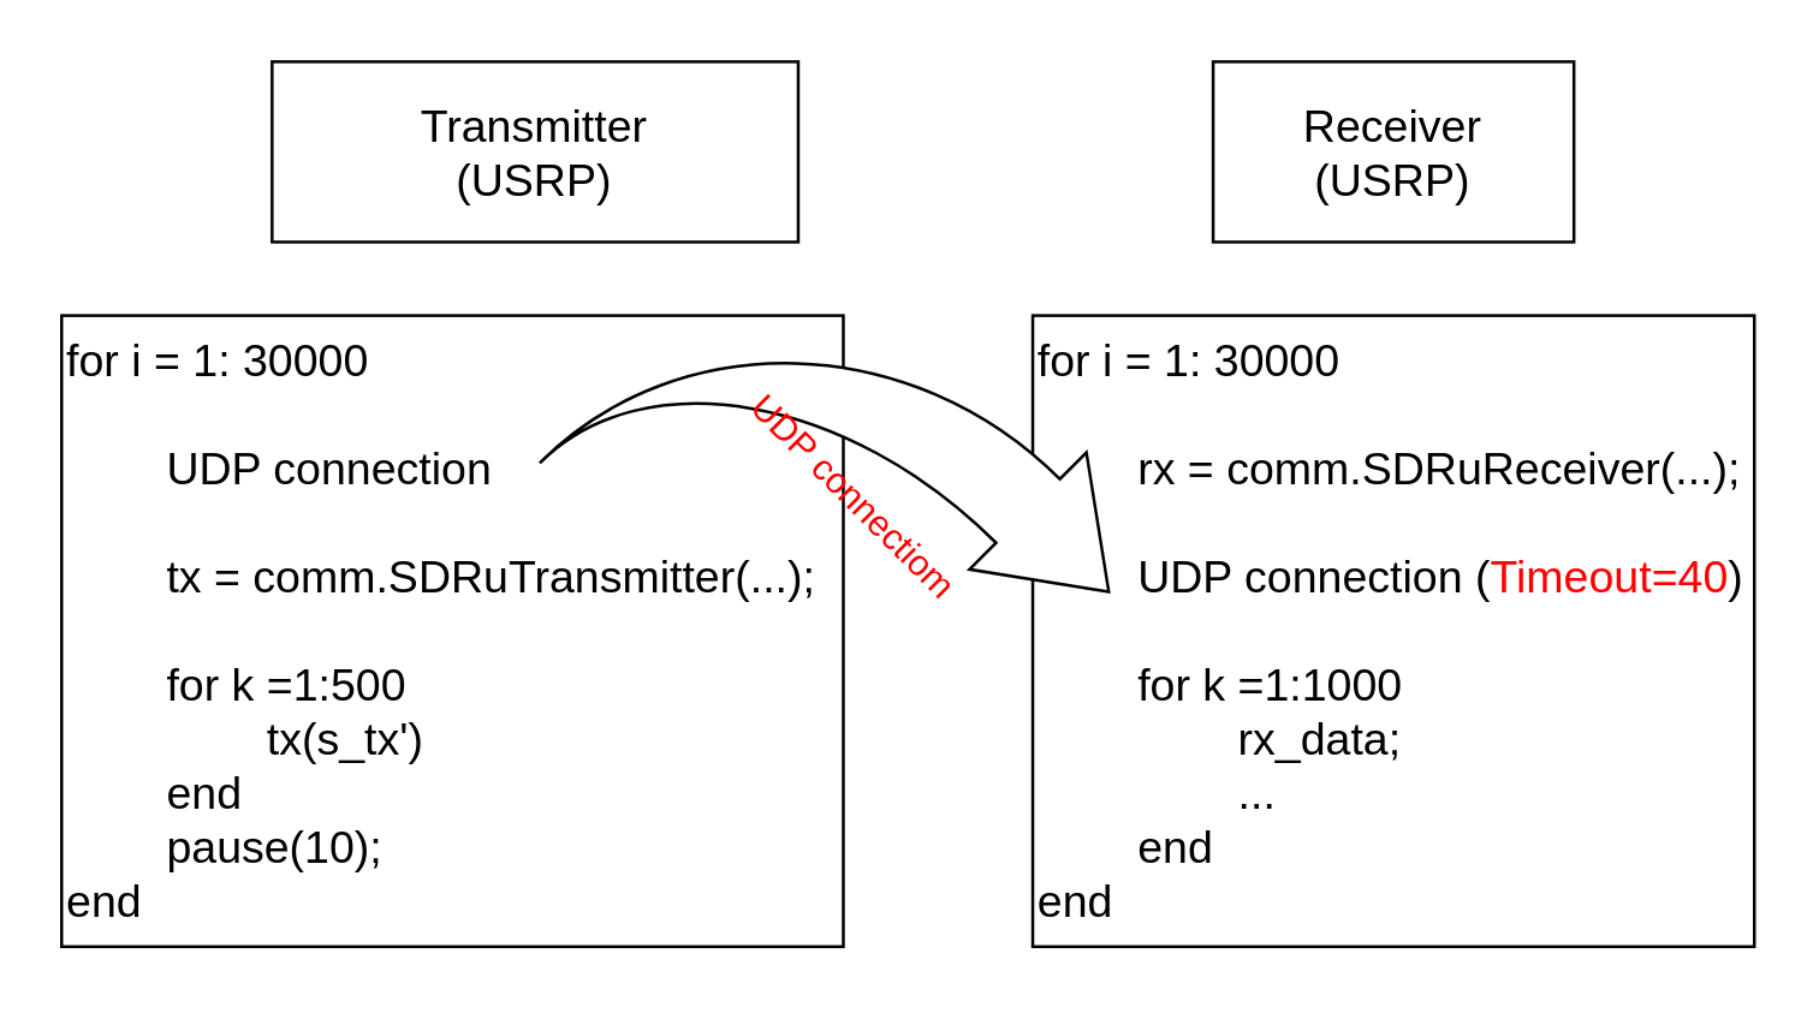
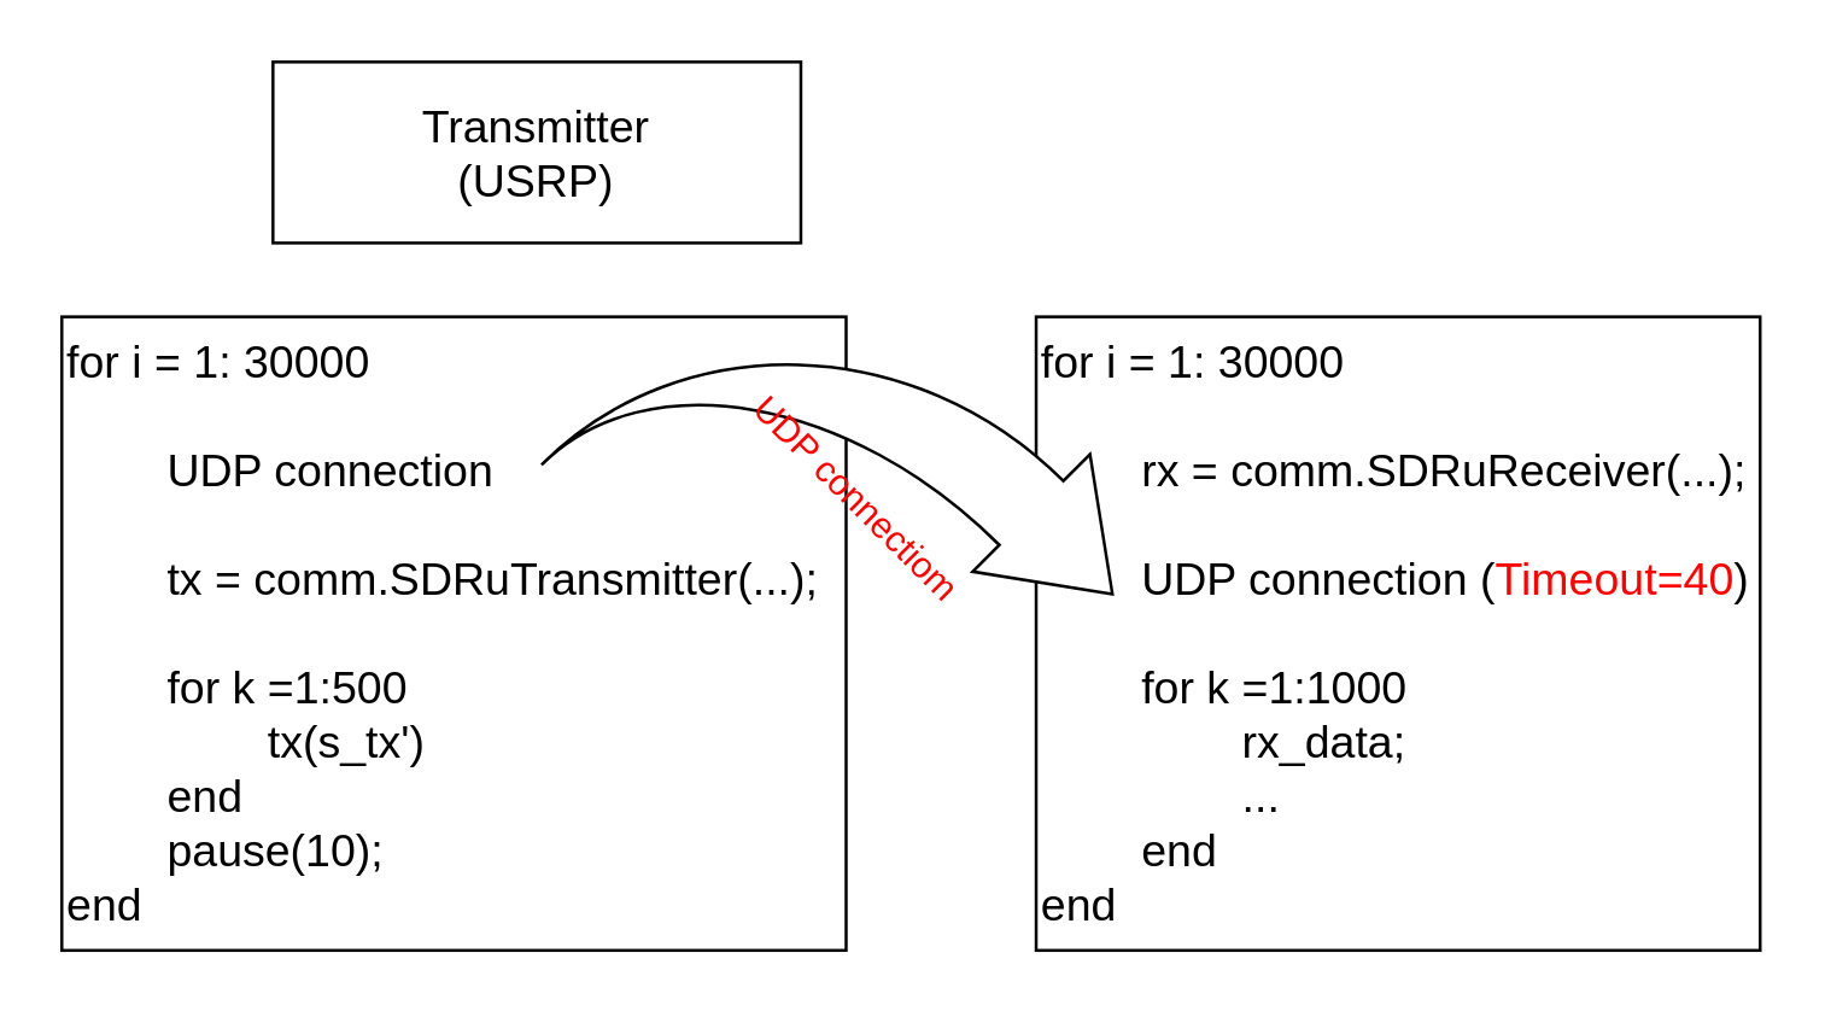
  <mxCell id="0" />
  <mxCell id="1" parent="0" />
  <mxCell id="2" value="Transmitter&lt;br&gt;(USRP)" style="rounded=0;whiteSpace=wrap;html=1;fontSize=15;" vertex="1" parent="1"><mxGeometry x="90" y="20" width="175" height="60" as="geometry" /></mxCell>
- <mxCell id="3" value="Receiver&lt;br style=&quot;border-color: var(--border-color); font-size: 15px;&quot;&gt;&lt;span style=&quot;font-size: 15px;&quot;&gt;(USRP)&lt;/span&gt;" style="rounded=0;whiteSpace=wrap;html=1;fontSize=15;" vertex="1" parent="1"><mxGeometry x="403" y="20" width="120" height="60" as="geometry" /></mxCell>
  <mxCell id="4" value="for i = 1: 30000&lt;br&gt;&lt;br style=&quot;border-color: var(--border-color); font-size: 15px;&quot;&gt;&lt;span style=&quot;white-space: pre; font-size: 15px;&quot;&gt;&#09;&lt;/span&gt;UDP connection&lt;br style=&quot;font-size: 15px;&quot;&gt;&lt;span style=&quot;white-space: pre; font-size: 15px;&quot;&gt;&#09;&lt;/span&gt;&lt;br style=&quot;font-size: 15px;&quot;&gt;&lt;span style=&quot;white-space: pre; font-size: 15px;&quot;&gt;&#09;&lt;/span&gt;tx = comm.SDRuTransmitter(...);&lt;br style=&quot;font-size: 15px;&quot;&gt;&lt;span style=&quot;white-space: pre; font-size: 15px;&quot;&gt;&#09;&lt;/span&gt;&lt;br&gt;&lt;span style=&quot;white-space: pre;&quot;&gt;&#09;&lt;/span&gt;for k =1:500&lt;br style=&quot;font-size: 15px;&quot;&gt;&lt;span style=&quot;white-space: pre; font-size: 15px;&quot;&gt;&#09;&lt;/span&gt;&lt;span style=&quot;white-space: pre; font-size: 15px;&quot;&gt;&#09;&lt;/span&gt;tx(s_tx')&lt;br style=&quot;font-size: 15px;&quot;&gt;&lt;span style=&quot;white-space: pre; font-size: 15px;&quot;&gt;&#09;&lt;/span&gt;end&lt;br style=&quot;font-size: 15px;&quot;&gt;&lt;span style=&quot;white-space: pre; font-size: 15px;&quot;&gt;&#09;&lt;/span&gt;pause(10);&lt;br style=&quot;font-size: 15px;&quot;&gt;end" style="rounded=0;whiteSpace=wrap;html=1;align=left;horizontal=1;verticalAlign=top;fontSize=15;" vertex="1" parent="1"><mxGeometry x="20" y="104.47" width="260" height="210" as="geometry" /></mxCell>
  <mxCell id="5" value="&lt;font style=&quot;font-size: 15px;&quot;&gt;for i = 1: 30000&lt;br&gt;&lt;br&gt;&lt;span style=&quot;white-space: pre;&quot;&gt;&#09;&lt;/span&gt;rx = comm.SDRuReceiver(...);&lt;br&gt;&lt;br&gt;&lt;span style=&quot;white-space: pre;&quot;&gt;&#09;&lt;/span&gt;UDP connection (&lt;font color=&quot;#ff0000&quot;&gt;Timeout=40&lt;/font&gt;)&lt;br&gt;&lt;br&gt;&lt;span style=&quot;border-color: var(--border-color); font-size: 15px;&quot;&gt;&lt;span style=&quot;background-color: initial;&quot;&gt;&lt;span style=&quot;white-space: pre;&quot;&gt;&#09;&lt;/span&gt;for k =1:1000&lt;br&gt;&lt;/span&gt;&lt;span style=&quot;background-color: initial;&quot;&gt;&lt;span style=&quot;white-space: pre;&quot;&gt;&#09;&lt;/span&gt;&lt;span style=&quot;white-space: pre;&quot;&gt;&#09;&lt;/span&gt;rx_data;&lt;br&gt;&lt;/span&gt;&lt;span style=&quot;background-color: initial;&quot;&gt;&lt;span style=&quot;white-space: pre;&quot;&gt;&#09;&lt;/span&gt;&lt;span style=&quot;white-space: pre;&quot;&gt;&#09;&lt;/span&gt;...&lt;br&gt;&lt;/span&gt;&lt;span style=&quot;background-color: initial;&quot;&gt;&lt;span style=&quot;white-space: pre;&quot;&gt;&#09;&lt;/span&gt;end&lt;/span&gt;&lt;/span&gt;&lt;/font&gt;&lt;font style=&quot;font-size: 15px;&quot;&gt;&lt;br style=&quot;border-color: var(--border-color); font-size: 15px;&quot;&gt;end&lt;/font&gt;" style="rounded=0;whiteSpace=wrap;html=1;align=left;horizontal=1;verticalAlign=top;fontSize=15;" vertex="1" parent="1"><mxGeometry x="343" y="104.47" width="240" height="210" as="geometry" /></mxCell>
  <mxCell id="6" value="&lt;font color=&quot;#ff0000&quot;&gt;UDP connectiom&lt;/font&gt;" style="html=1;shadow=0;dashed=0;align=center;verticalAlign=middle;shape=mxgraph.arrows2.jumpInArrow;dy=15;dx=38;arrowHead=55;rotation=45;" vertex="1" parent="1"><mxGeometry x="201.3" y="99.7" width="164.11" height="131.05" as="geometry" /></mxCell>
